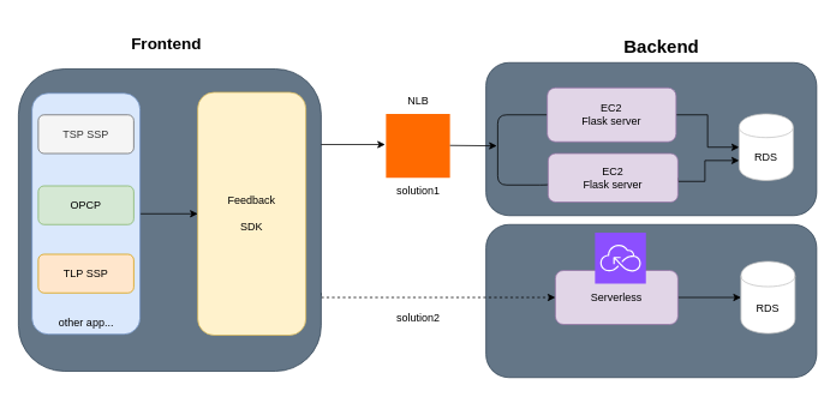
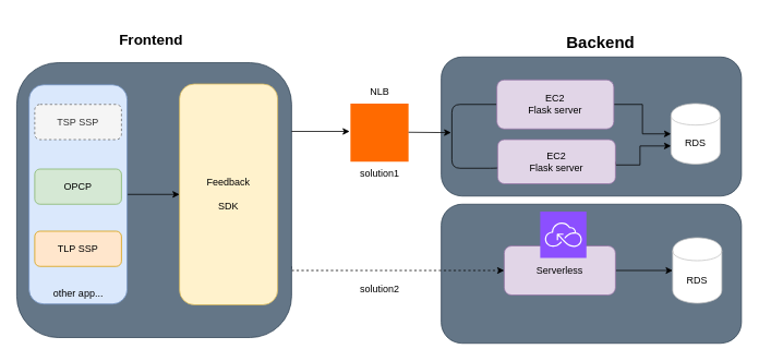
  <mxCell id="0" />
  <mxCell id="1" parent="0" />
  <mxCell id="2" value="" style="rounded=1;whiteSpace=wrap;html=1;fillColor=#647687;strokeColor=#314354;fontColor=#ffffff;" vertex="1" parent="1"><mxGeometry x="539" y="249" width="367" height="170" as="geometry" /></mxCell>
  <mxCell id="3" value="" style="rounded=1;whiteSpace=wrap;html=1;fillColor=#647687;fontColor=#ffffff;strokeColor=#314354;" vertex="1" parent="1"><mxGeometry x="539" y="69" width="367" height="170" as="geometry" /></mxCell>
  <mxCell id="4" style="edgeStyle=orthogonalEdgeStyle;rounded=0;orthogonalLoop=1;jettySize=auto;html=1;exitX=1;exitY=0.75;exitDx=0;exitDy=0;entryX=0;entryY=0.5;entryDx=0;entryDy=0;dashed=1;" edge="1" parent="1" source="5" target="22"><mxGeometry relative="1" as="geometry"><Array as="points"><mxPoint x="354" y="325" /></Array></mxGeometry></mxCell>
  <mxCell id="5" value="" style="whiteSpace=wrap;html=1;aspect=fixed;strokeColor=#314354;fillColor=#647687;fontColor=#ffffff;rounded=1;" vertex="1" parent="1"><mxGeometry x="20" y="76" width="336" height="336" as="geometry" /></mxCell>
  <mxCell id="6" value="" style="edgeStyle=orthogonalEdgeStyle;rounded=0;orthogonalLoop=1;jettySize=auto;html=1;entryX=0;entryY=0.5;entryDx=0;entryDy=0;" edge="1" parent="1" source="7" target="8"><mxGeometry relative="1" as="geometry"><mxPoint x="235" y="237" as="targetPoint" /></mxGeometry></mxCell>
  <mxCell id="7" value="" style="rounded=1;whiteSpace=wrap;html=1;fillColor=#dae8fc;strokeColor=#6c8ebf;" vertex="1" parent="1"><mxGeometry x="35" y="103" width="120" height="268" as="geometry" /></mxCell>
  <mxCell id="8" value="Feedback &lt;br&gt;&lt;br&gt;SDK" style="rounded=1;whiteSpace=wrap;html=1;fillColor=#fff2cc;strokeColor=#d6b656;" vertex="1" parent="1"><mxGeometry x="219" y="102" width="120" height="270" as="geometry" /></mxCell>
  <mxCell id="9" style="edgeStyle=orthogonalEdgeStyle;rounded=0;orthogonalLoop=1;jettySize=auto;html=1;exitX=1;exitY=0.5;exitDx=0;exitDy=0;" edge="1" parent="1" source="11" target="23"><mxGeometry relative="1" as="geometry" /></mxCell>
  <mxCell id="10" style="edgeStyle=orthogonalEdgeStyle;rounded=1;orthogonalLoop=1;jettySize=auto;html=1;exitX=0;exitY=0.5;exitDx=0;exitDy=0;entryX=0.007;entryY=0.623;entryDx=0;entryDy=0;entryPerimeter=0;curved=0;endArrow=none;startFill=0;" edge="1" parent="1" source="11" target="20"><mxGeometry relative="1" as="geometry"><Array as="points"><mxPoint x="552" y="127" /><mxPoint x="552" y="205" /></Array></mxGeometry></mxCell>
  <mxCell id="11" value="EC2&lt;br&gt;Flask server" style="rounded=1;whiteSpace=wrap;html=1;fillColor=#e1d5e7;strokeColor=#9673a6;" vertex="1" parent="1"><mxGeometry x="607" y="97" width="143" height="60" as="geometry" /></mxCell>
- <mxCell id="12" value="TSP SSP" style="rounded=1;whiteSpace=wrap;html=1;fillColor=#f5f5f5;strokeColor=#666666;fontColor=#333333;" vertex="1" parent="1"><mxGeometry x="42" y="127" width="106" height="43" as="geometry" /></mxCell>
+ <mxCell id="12" value="TSP SSP" style="rounded=1;whiteSpace=wrap;html=1;fillColor=#f5f5f5;strokeColor=#666666;fontColor=#333333;dashed=1;" vertex="1" parent="1"><mxGeometry x="42" y="127" width="106" height="43" as="geometry" /></mxCell>
  <mxCell id="13" value="OPCP" style="rounded=1;whiteSpace=wrap;html=1;fillColor=#d5e8d4;strokeColor=#82b366;" vertex="1" parent="1"><mxGeometry x="42" y="206" width="106" height="43" as="geometry" /></mxCell>
  <mxCell id="14" value="TLP SSP" style="rounded=1;whiteSpace=wrap;html=1;fillColor=#ffe6cc;strokeColor=#d79b00;" vertex="1" parent="1"><mxGeometry x="42" y="282" width="106" height="43" as="geometry" /></mxCell>
  <mxCell id="15" value="&lt;font style=&quot;font-size: 18px&quot;&gt;&lt;b&gt;&amp;nbsp;Frontend&lt;/b&gt;&lt;/font&gt;" style="text;html=1;strokeColor=none;fillColor=none;align=center;verticalAlign=middle;whiteSpace=wrap;rounded=0;" vertex="1" parent="1"><mxGeometry x="106" y="20" width="152" height="56" as="geometry" /></mxCell>
  <mxCell id="16" value="&lt;b&gt;&lt;font style=&quot;font-size: 20px&quot;&gt;Backend&lt;/font&gt;&lt;/b&gt;" style="text;html=1;strokeColor=none;fillColor=none;align=center;verticalAlign=middle;whiteSpace=wrap;rounded=0;" vertex="1" parent="1"><mxGeometry x="714" y="40" width="40" height="20" as="geometry" /></mxCell>
  <mxCell id="17" value="other app..." style="text;html=1;strokeColor=none;fillColor=none;align=center;verticalAlign=middle;whiteSpace=wrap;rounded=0;" vertex="1" parent="1"><mxGeometry x="59.5" y="348" width="71" height="20" as="geometry" /></mxCell>
  <mxCell id="18" value="NLB" style="text;html=1;strokeColor=none;fillColor=none;align=center;verticalAlign=middle;whiteSpace=wrap;rounded=0;shadow=0;glass=0;comic=0;" vertex="1" parent="1"><mxGeometry x="443.5" y="102" width="40" height="20" as="geometry" /></mxCell>
  <mxCell id="19" style="edgeStyle=orthogonalEdgeStyle;rounded=0;orthogonalLoop=1;jettySize=auto;html=1;exitX=1;exitY=0.5;exitDx=0;exitDy=0;entryX=0;entryY=0.7;entryDx=0;entryDy=0;" edge="1" parent="1" source="20" target="23"><mxGeometry relative="1" as="geometry"><mxPoint x="816" y="183" as="targetPoint" /><Array as="points"><mxPoint x="782" y="201" /><mxPoint x="782" y="178" /></Array></mxGeometry></mxCell>
  <mxCell id="20" value="EC2&lt;br&gt;Flask server" style="rounded=1;whiteSpace=wrap;html=1;fillColor=#e1d5e7;strokeColor=#9673a6;" vertex="1" parent="1"><mxGeometry x="608" y="170" width="144" height="54" as="geometry" /></mxCell>
  <mxCell id="21" style="edgeStyle=orthogonalEdgeStyle;rounded=0;orthogonalLoop=1;jettySize=auto;html=1;exitX=1;exitY=0.5;exitDx=0;exitDy=0;" edge="1" parent="1" source="22" target="24"><mxGeometry relative="1" as="geometry" /></mxCell>
  <mxCell id="22" value="Serverless" style="rounded=1;whiteSpace=wrap;html=1;shadow=0;glass=0;comic=0;strokeColor=#9673a6;fillColor=#e1d5e7;" vertex="1" parent="1"><mxGeometry x="616" y="300" width="136" height="60" as="geometry" /></mxCell>
  <mxCell id="23" value="RDS" style="shape=cylinder;whiteSpace=wrap;html=1;boundedLbl=1;backgroundOutline=1;rounded=1;shadow=0;glass=0;comic=0;strokeColor=#C2C2C2;" vertex="1" parent="1"><mxGeometry x="820" y="126" width="60" height="74" as="geometry" /></mxCell>
  <mxCell id="24" value="RDS" style="shape=cylinder;whiteSpace=wrap;html=1;boundedLbl=1;backgroundOutline=1;rounded=1;shadow=0;glass=0;comic=0;strokeColor=#C2C2C2;" vertex="1" parent="1"><mxGeometry x="822" y="290" width="60" height="80" as="geometry" /></mxCell>
  <mxCell id="25" value="" style="points=[];aspect=fixed;html=1;align=center;shadow=0;dashed=0;fillColor=#FF6A00;strokeColor=none;shape=mxgraph.alibaba_cloud.nlb_network_load_balancer_02;" vertex="1" parent="1"><mxGeometry x="428" y="126" width="71" height="71" as="geometry" /></mxCell>
  <mxCell id="26" style="edgeStyle=orthogonalEdgeStyle;rounded=0;orthogonalLoop=1;jettySize=auto;html=1;exitX=1;exitY=0.25;exitDx=0;exitDy=0;" edge="1" parent="1" source="5"><mxGeometry relative="1" as="geometry"><mxPoint x="427" y="160" as="targetPoint" /></mxGeometry></mxCell>
  <mxCell id="27" value="" style="endArrow=classic;html=1;rounded=0;" edge="1" parent="1"><mxGeometry width="50" height="50" relative="1" as="geometry"><mxPoint x="499" y="161" as="sourcePoint" /><mxPoint x="551" y="161.5" as="targetPoint" /></mxGeometry></mxCell>
  <mxCell id="28" value="" style="sketch=0;points=[[0,0,0],[0.25,0,0],[0.5,0,0],[0.75,0,0],[1,0,0],[0,1,0],[0.25,1,0],[0.5,1,0],[0.75,1,0],[1,1,0],[0,0.25,0],[0,0.5,0],[0,0.75,0],[1,0.25,0],[1,0.5,0],[1,0.75,0]];outlineConnect=0;fontColor=#232F3E;fillColor=#8C4FFF;strokeColor=#ffffff;dashed=0;verticalLabelPosition=bottom;verticalAlign=top;align=center;html=1;fontSize=12;fontStyle=0;aspect=fixed;shape=mxgraph.aws4.resourceIcon;resIcon=mxgraph.aws4.serverless;" vertex="1" parent="1"><mxGeometry x="660" y="258" width="56.5" height="56.5" as="geometry" /></mxCell>
  <mxCell id="29" value="solution2" style="text;html=1;align=center;verticalAlign=middle;whiteSpace=wrap;rounded=0;" vertex="1" parent="1"><mxGeometry x="433.5" y="338" width="60" height="30" as="geometry" /></mxCell>
  <mxCell id="30" value="solution1" style="text;html=1;align=center;verticalAlign=middle;whiteSpace=wrap;rounded=0;" vertex="1" parent="1"><mxGeometry x="433.5" y="197" width="60" height="30" as="geometry" /></mxCell>
